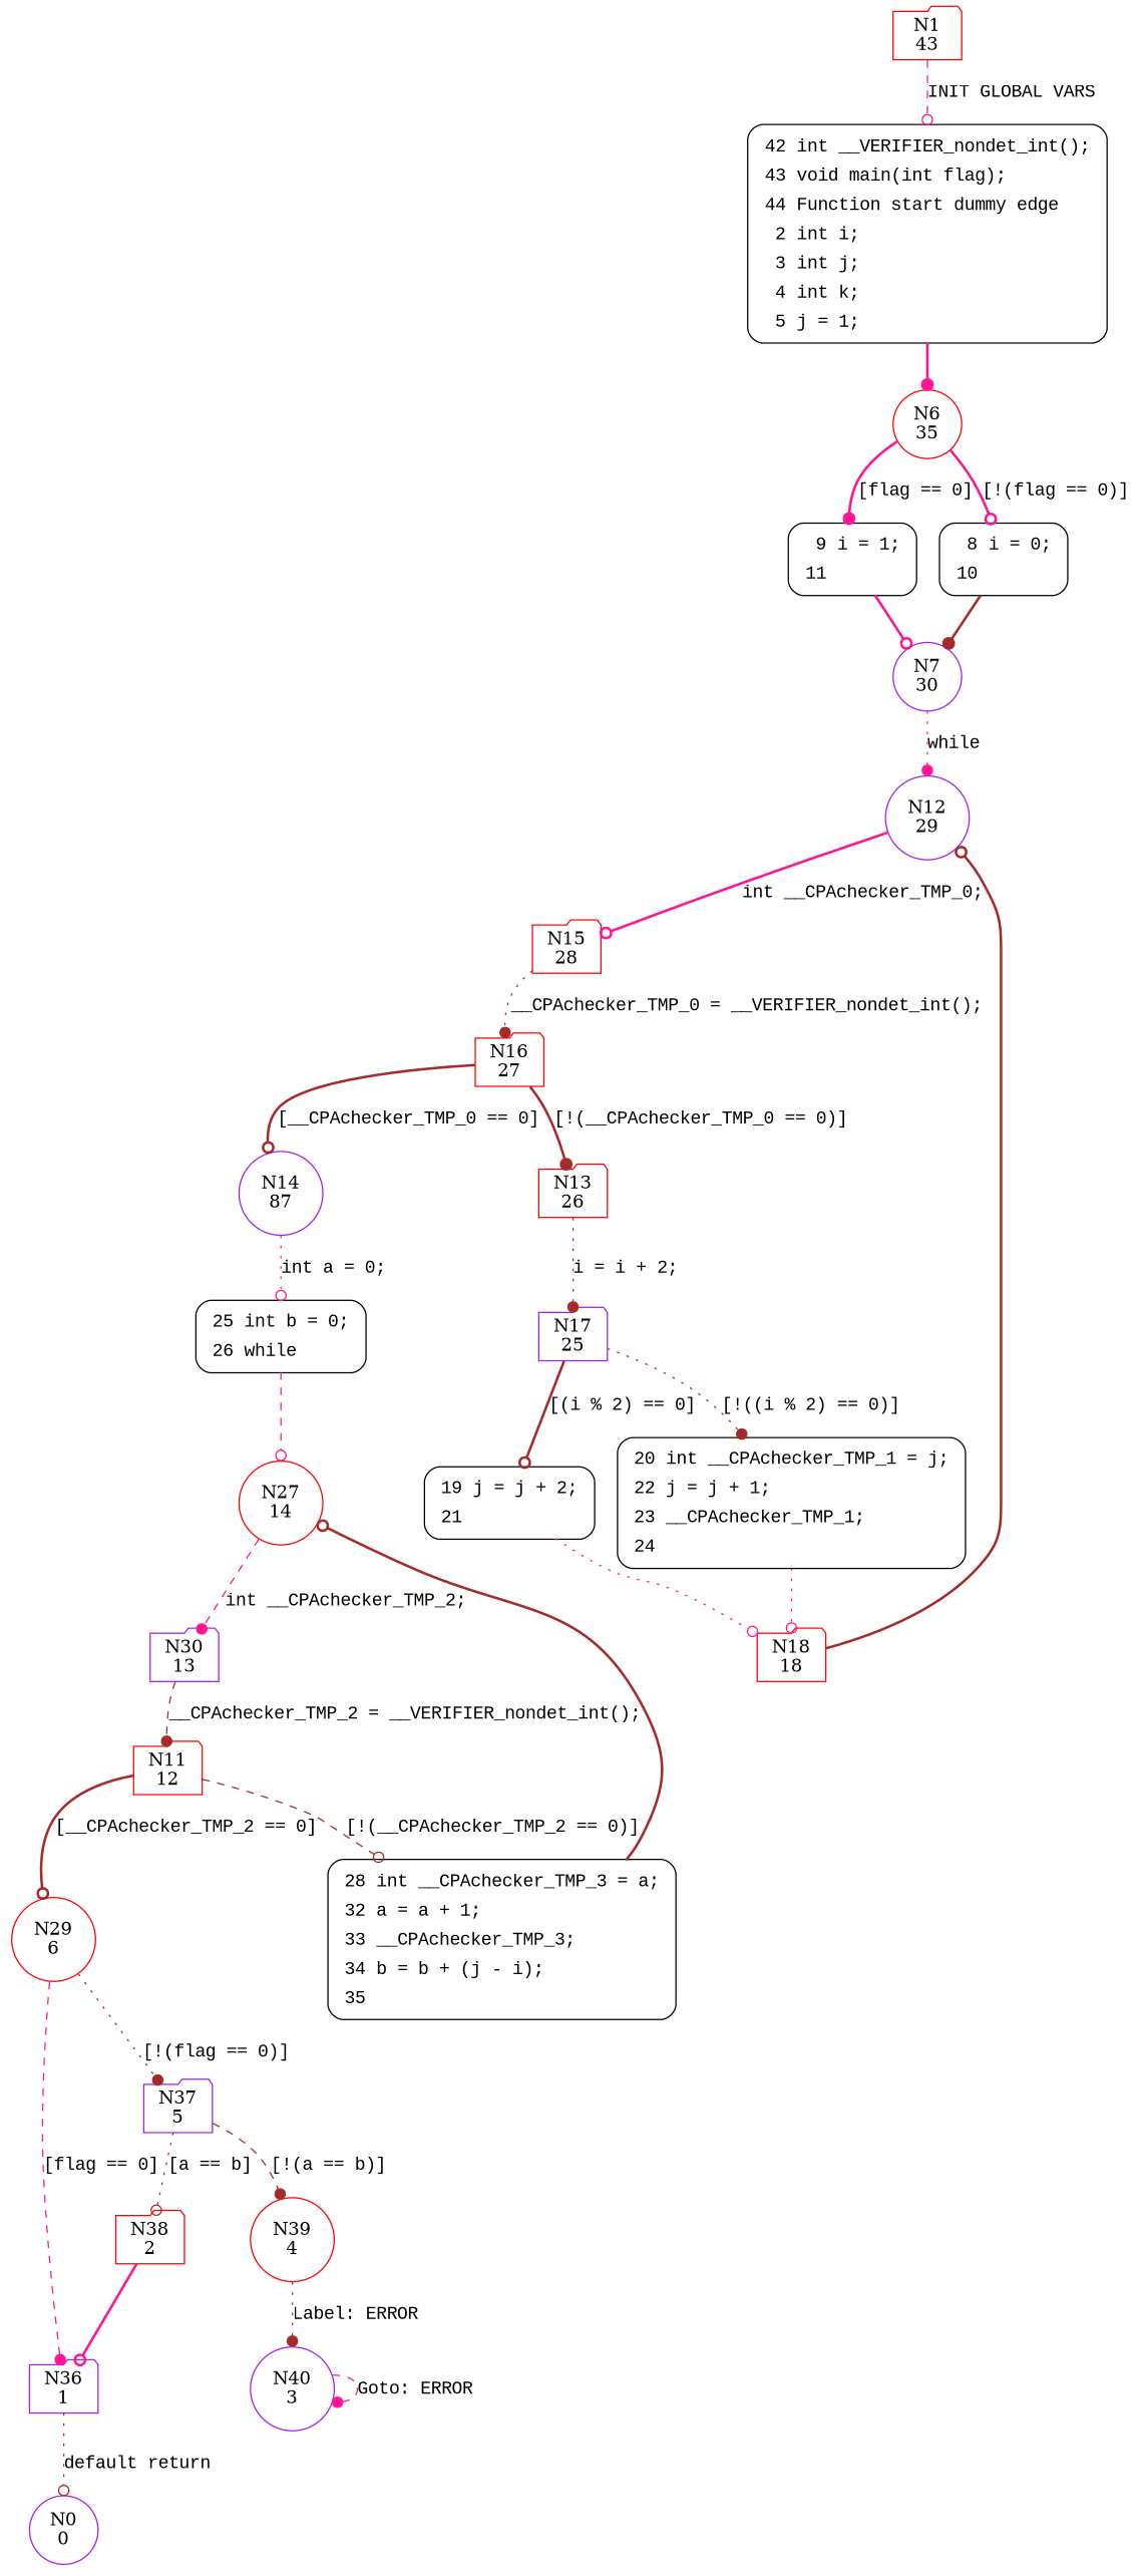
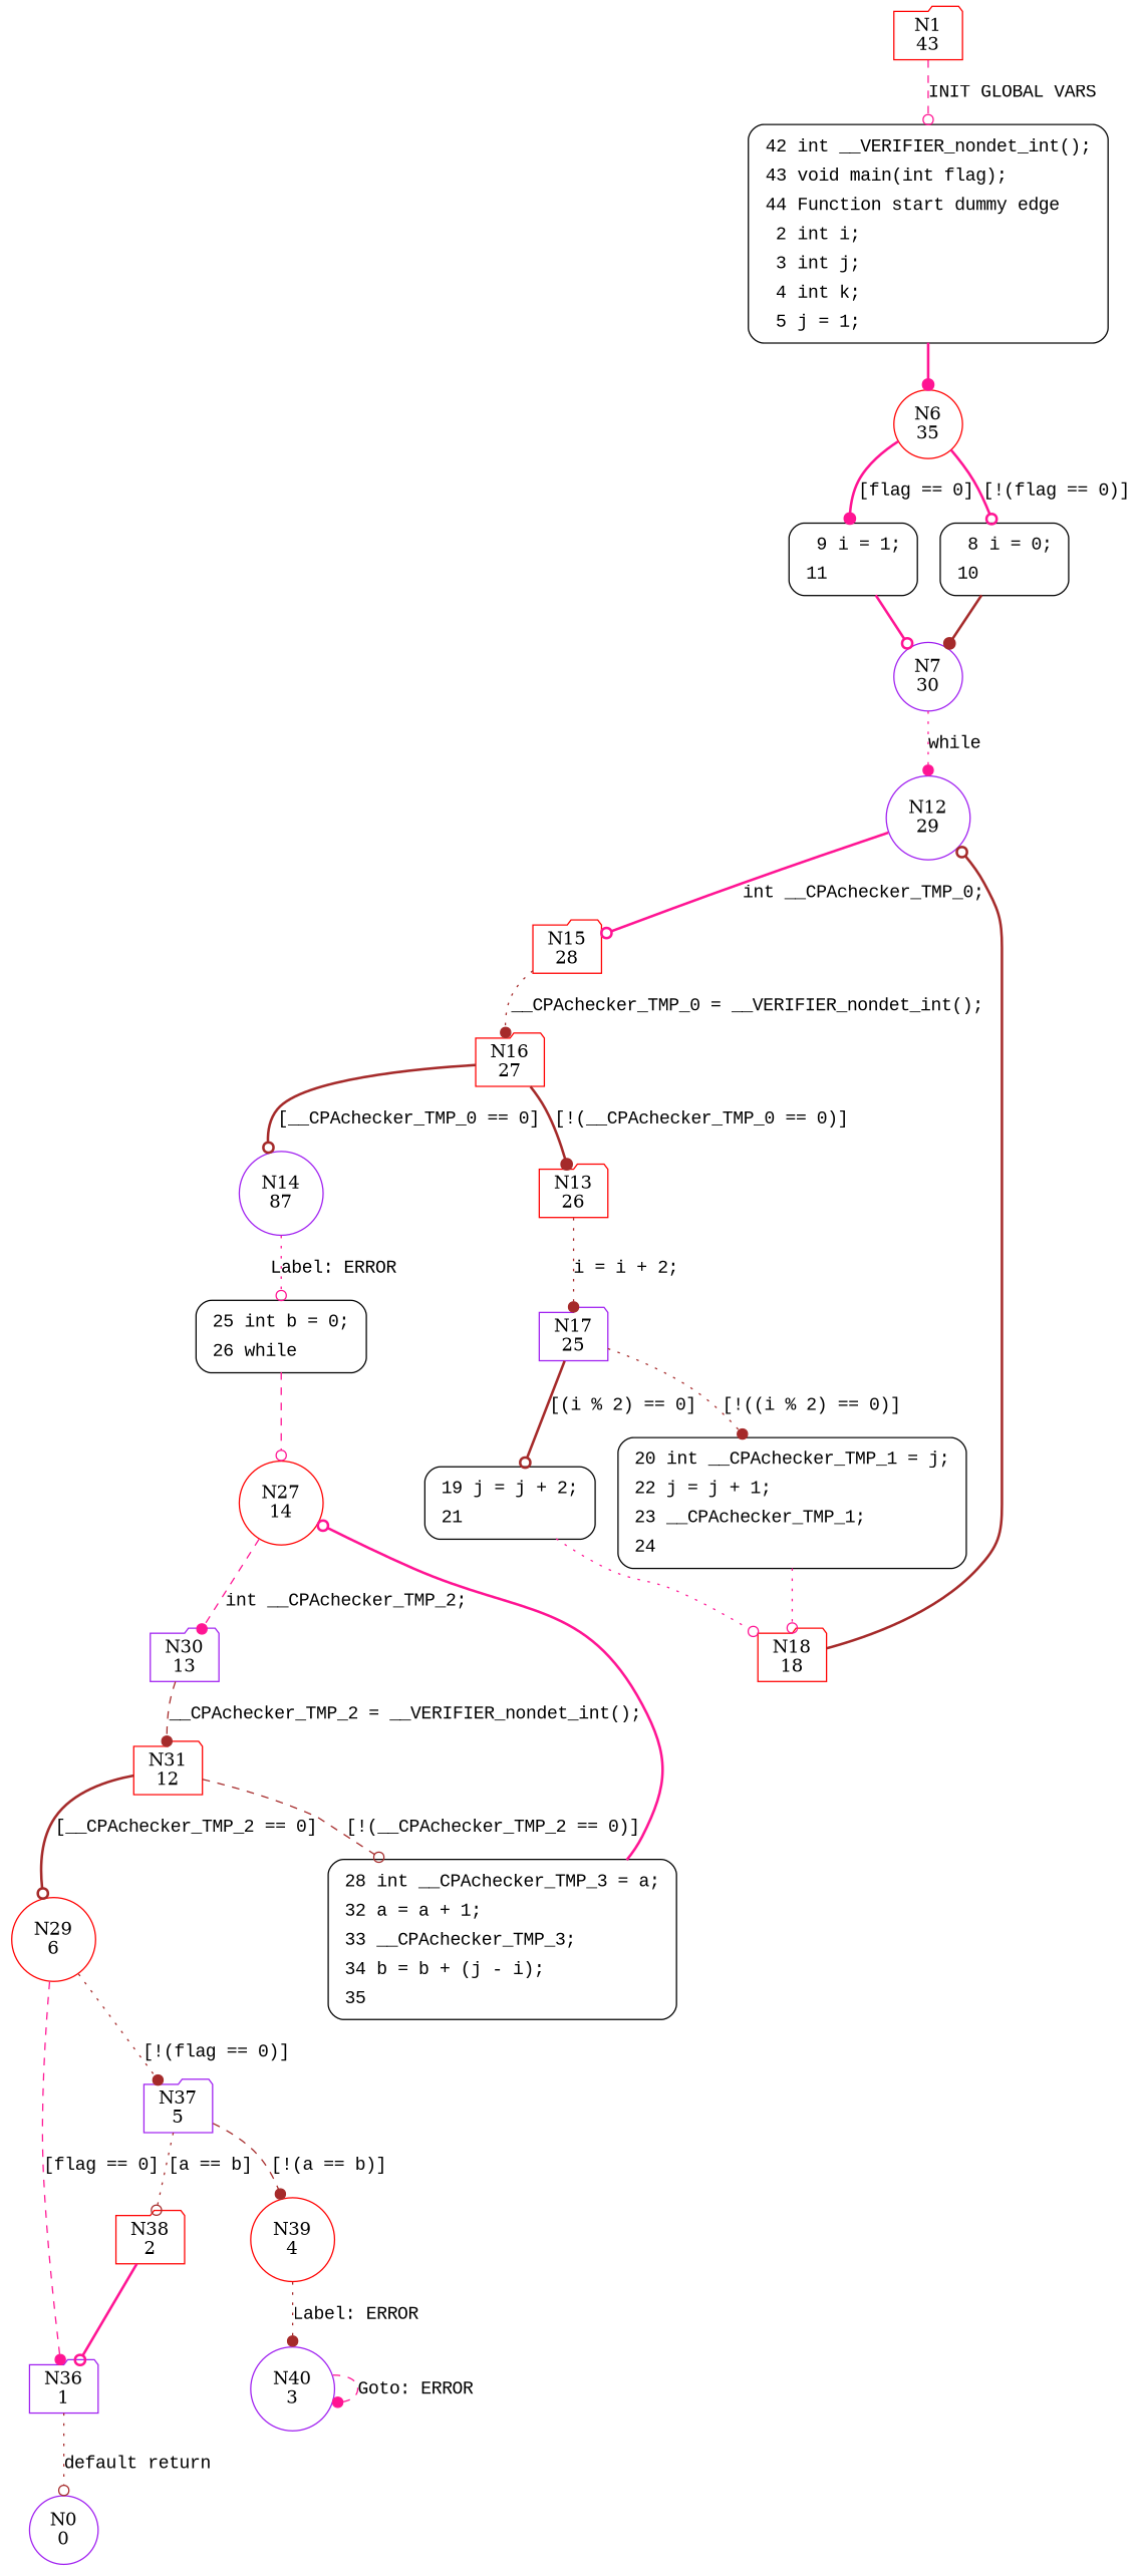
  digraph {
    node [color=red shape=folder]
    edge [arrowhead=odot color=brown fontname="Courier New" style=bold]
    n1 [label="N1\n43"]
    n2 [fillcolor=white fontname="Courier New" label=<<table border="0" cellborder="0" cellpadding="3" bgcolor="white"><tr><td align="right">42</td><td align="left">int __VERIFIER_nondet_int();</td></tr><tr><td align="right">43</td><td align="left">void main(int flag);</td></tr><tr><td align="right">44</td><td align="left">Function start dummy edge</td></tr><tr><td align="right">2</td><td align="left">int i;</td></tr><tr><td align="right">3</td><td align="left">int j;</td></tr><tr><td align="right">4</td><td align="left">int k;</td></tr><tr><td align="right">5</td><td align="left">j = 1;</td></tr></table>> penwidth=1 shape=Mrecord style="filled,bold" color=""]
    n3 [label="N6\n35" shape=circle]
    n4 [fillcolor=white fontname="Courier New" label=<<table border="0" cellborder="0" cellpadding="3" bgcolor="white"><tr><td align="right">9</td><td align="left">i = 1;</td></tr><tr><td align="right">11</td><td align="left"></td></tr></table>> penwidth=1 shape=Mrecord style="filled,bold" color=""]
    n5 [fillcolor=white fontname="Courier New" label=<<table border="0" cellborder="0" cellpadding="3" bgcolor="white"><tr><td align="right">8</td><td align="left">i = 0;</td></tr><tr><td align="right">10</td><td align="left"></td></tr></table>> penwidth=1 shape=Mrecord style="filled,bold" color=""]
    n6 [color=purple label="N7\n30" shape=circle]
    n7 [color=purple label="N12\n29" shape=circle]
    n8 [label="N15\n28"]
    n9 [label="N16\n27"]
    n10 [color=purple label="N14\n87" shape=circle]
    n11 [label="N13\n26"]
    n12 [fillcolor=white fontname="Courier New" label=<<table border="0" cellborder="0" cellpadding="3" bgcolor="white"><tr><td align="right">25</td><td align="left">int b = 0;</td></tr><tr><td align="right">26</td><td align="left">while</td></tr></table>> penwidth=1 shape=Mrecord style="filled,bold" color=""]
    n13 [color=purple label="N17\n25"]
    n14 [label="N27\n14" shape=circle]
    n15 [fillcolor=white fontname="Courier New" label=<<table border="0" cellborder="0" cellpadding="3" bgcolor="white"><tr><td align="right">19</td><td align="left">j = j + 2;</td></tr><tr><td align="right">21</td><td align="left"></td></tr></table>> penwidth=1 shape=Mrecord style="filled,bold" color=""]
    n16 [fillcolor=white fontname="Courier New" label=<<table border="0" cellborder="0" cellpadding="3" bgcolor="white"><tr><td align="right">20</td><td align="left">int __CPAchecker_TMP_1 = j;</td></tr><tr><td align="right">22</td><td align="left">j = j + 1;</td></tr><tr><td align="right">23</td><td align="left">__CPAchecker_TMP_1;</td></tr><tr><td align="right">24</td><td align="left"></td></tr></table>> penwidth=1 shape=Mrecord style="filled,bold" color=""]
    n17 [label="N18\n18"]
    n18 [color=purple label="N30\n13"]
-   n19 [label="N11\n12"]
+   n19 [label="N31\n12"]
    n20 [label="N29\n6" shape=circle]
    n21 [fillcolor=white fontname="Courier New" label=<<table border="0" cellborder="0" cellpadding="3" bgcolor="white"><tr><td align="right">28</td><td align="left">int __CPAchecker_TMP_3 = a;</td></tr><tr><td align="right">32</td><td align="left">a = a + 1;</td></tr><tr><td align="right">33</td><td align="left">__CPAchecker_TMP_3;</td></tr><tr><td align="right">34</td><td align="left">b = b + (j - i);</td></tr><tr><td align="right">35</td><td align="left"></td></tr></table>> penwidth=1 shape=Mrecord style="filled,bold" color=""]
    n22 [color=purple label="N36\n1"]
    n23 [color=purple label="N37\n5"]
    n24 [color=purple label="N0\n0" shape=circle]
    n25 [label="N38\n2"]
    n26 [label="N39\n4" shape=circle]
    n27 [color=purple label="N40\n3" shape=circle]
    n1 -> n2 [color=deeppink label="INIT GLOBAL VARS" style=dashed]
    n2 -> n3 [arrowhead=dot color=deeppink fontname=""]
    n3 -> n4 [arrowhead=dot color=deeppink label="[flag == 0]"]
    n3 -> n5 [color=deeppink label="[!(flag == 0)]"]
    n4 -> n6 [color=deeppink fontname=""]
    n5 -> n6 [arrowhead=dot fontname=""]
    n6 -> n7 [arrowhead=dot color=deeppink label=while style=dotted]
    n7 -> n8 [color=deeppink label="int __CPAchecker_TMP_0;"]
    n8 -> n9 [arrowhead=dot label="__CPAchecker_TMP_0 = __VERIFIER_nondet_int();" style=dotted]
    n9 -> n10 [label="[__CPAchecker_TMP_0 == 0]"]
    n9 -> n11 [arrowhead=dot label="[!(__CPAchecker_TMP_0 == 0)]"]
-   n10 -> n12 [color=deeppink label="int a = 0;" style=dotted]
+   n10 -> n12 [color=deeppink label="Label: ERROR" style=dotted]
    n11 -> n13 [arrowhead=dot label="i = i + 2;" style=dotted]
    n12 -> n14 [color=deeppink style=dashed fontname=""]
    n13 -> n15 [label="[(i % 2) == 0]"]
    n13 -> n16 [arrowhead=dot label="[!((i % 2) == 0)]" style=dotted]
    n14 -> n18 [arrowhead=dot color=deeppink label="int __CPAchecker_TMP_2;" style=dashed]
    n15 -> n17 [color=deeppink style=dotted fontname=""]
    n16 -> n17 [color=deeppink style=dotted fontname=""]
    n17 -> n7
    n18 -> n19 [arrowhead=dot label="__CPAchecker_TMP_2 = __VERIFIER_nondet_int();" style=dashed]
    n19 -> n20 [label="[__CPAchecker_TMP_2 == 0]"]
    n19 -> n21 [label="[!(__CPAchecker_TMP_2 == 0)]" style=dashed]
    n20 -> n22 [arrowhead=dot color=deeppink label="[flag == 0]" style=dashed]
    n20 -> n23 [arrowhead=dot label="[!(flag == 0)]" style=dotted]
-   n21 -> n14 [fontname=""]
+   n21 -> n14 [color=deeppink fontname=""]
    n22 -> n24 [label="default return" style=dotted]
    n23 -> n25 [label="[a == b]" style=dotted]
    n23 -> n26 [arrowhead=dot label="[!(a == b)]" style=dashed]
    n25 -> n22 [color=deeppink]
    n26 -> n27 [arrowhead=dot label="Label: ERROR" style=dotted]
    n27 -> n27 [arrowhead=dot color=deeppink label="Goto: ERROR" style=dashed]
  }
